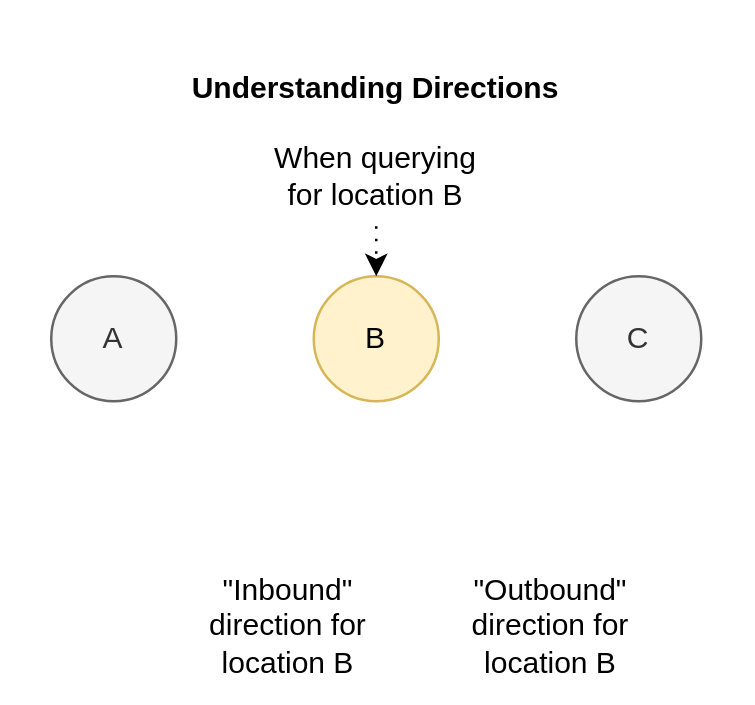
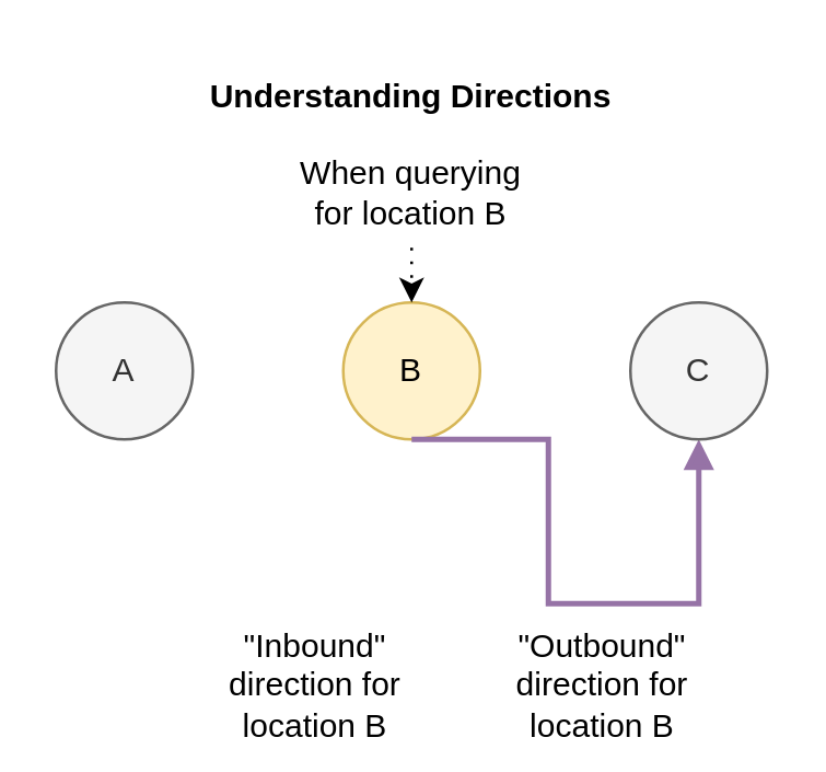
  <mxCell id="0" />
  <mxCell id="1" parent="0" />
  <mxCell id="2" value="B" style="ellipse;whiteSpace=wrap;html=1;aspect=fixed;fillColor=#fff2cc;strokeColor=#d6b656;" parent="1" vertex="1"><mxGeometry x="125" y="110" width="50" height="50" as="geometry" /></mxCell>
  <mxCell id="3" value="A" style="ellipse;whiteSpace=wrap;html=1;aspect=fixed;strokeColor=#666666;fillColor=#f5f5f5;fontColor=#333333;" parent="1" vertex="1"><mxGeometry x="20" y="110" width="50" height="50" as="geometry" /></mxCell>
+ <mxCell id="4" style="edgeStyle=orthogonalEdgeStyle;rounded=0;orthogonalLoop=1;jettySize=auto;html=1;exitX=0.5;exitY=1;exitDx=0;exitDy=0;entryX=0.5;entryY=1;entryDx=0;entryDy=0;fillColor=#e1d5e7;strokeColor=#9673a6;strokeWidth=2;endArrow=block;endFill=1;" edge="1" parent="1" source="2" target="5"><mxGeometry relative="1" as="geometry"><Array as="points"><mxPoint x="200" y="160" /><mxPoint x="200" y="220" /><mxPoint x="255" y="220" /></Array></mxGeometry></mxCell>
  <mxCell id="5" value="C" style="ellipse;whiteSpace=wrap;html=1;aspect=fixed;fillColor=#f5f5f5;strokeColor=#666666;fontColor=#333333;" parent="1" vertex="1"><mxGeometry x="230" y="110" width="50" height="50" as="geometry" /></mxCell>
  <mxCell id="6" value="Understanding Directions" style="text;html=1;strokeColor=none;fillColor=none;align=center;verticalAlign=middle;whiteSpace=wrap;rounded=0;fontStyle=1" parent="1" vertex="1"><mxGeometry x="20" y="20" width="260" height="30" as="geometry" /></mxCell>
  <mxCell id="7" value="&quot;Inbound&quot; direction for location B" style="text;html=1;strokeColor=none;fillColor=none;align=center;verticalAlign=middle;whiteSpace=wrap;rounded=0;" vertex="1" parent="1"><mxGeometry x="70" y="240" width="90" height="20" as="geometry" /></mxCell>
  <mxCell id="8" value="" style="endArrow=classic;html=1;entryX=0.5;entryY=0;entryDx=0;entryDy=0;dashed=1;dashPattern=1 4;" edge="1" parent="1" target="2"><mxGeometry width="50" height="50" relative="1" as="geometry"><mxPoint x="150" y="90" as="sourcePoint" /><mxPoint x="420" y="420" as="targetPoint" /></mxGeometry></mxCell>
  <mxCell id="9" value="&quot;Outbound&quot; direction for location B" style="text;html=1;strokeColor=none;fillColor=none;align=center;verticalAlign=middle;whiteSpace=wrap;rounded=0;" vertex="1" parent="1"><mxGeometry x="175" y="240" width="90" height="20" as="geometry" /></mxCell>
  <mxCell id="10" value="When querying for location B" style="text;html=1;strokeColor=none;fillColor=none;align=center;verticalAlign=middle;whiteSpace=wrap;rounded=0;" vertex="1" parent="1"><mxGeometry x="100" y="60" width="100" height="20" as="geometry" /></mxCell>
